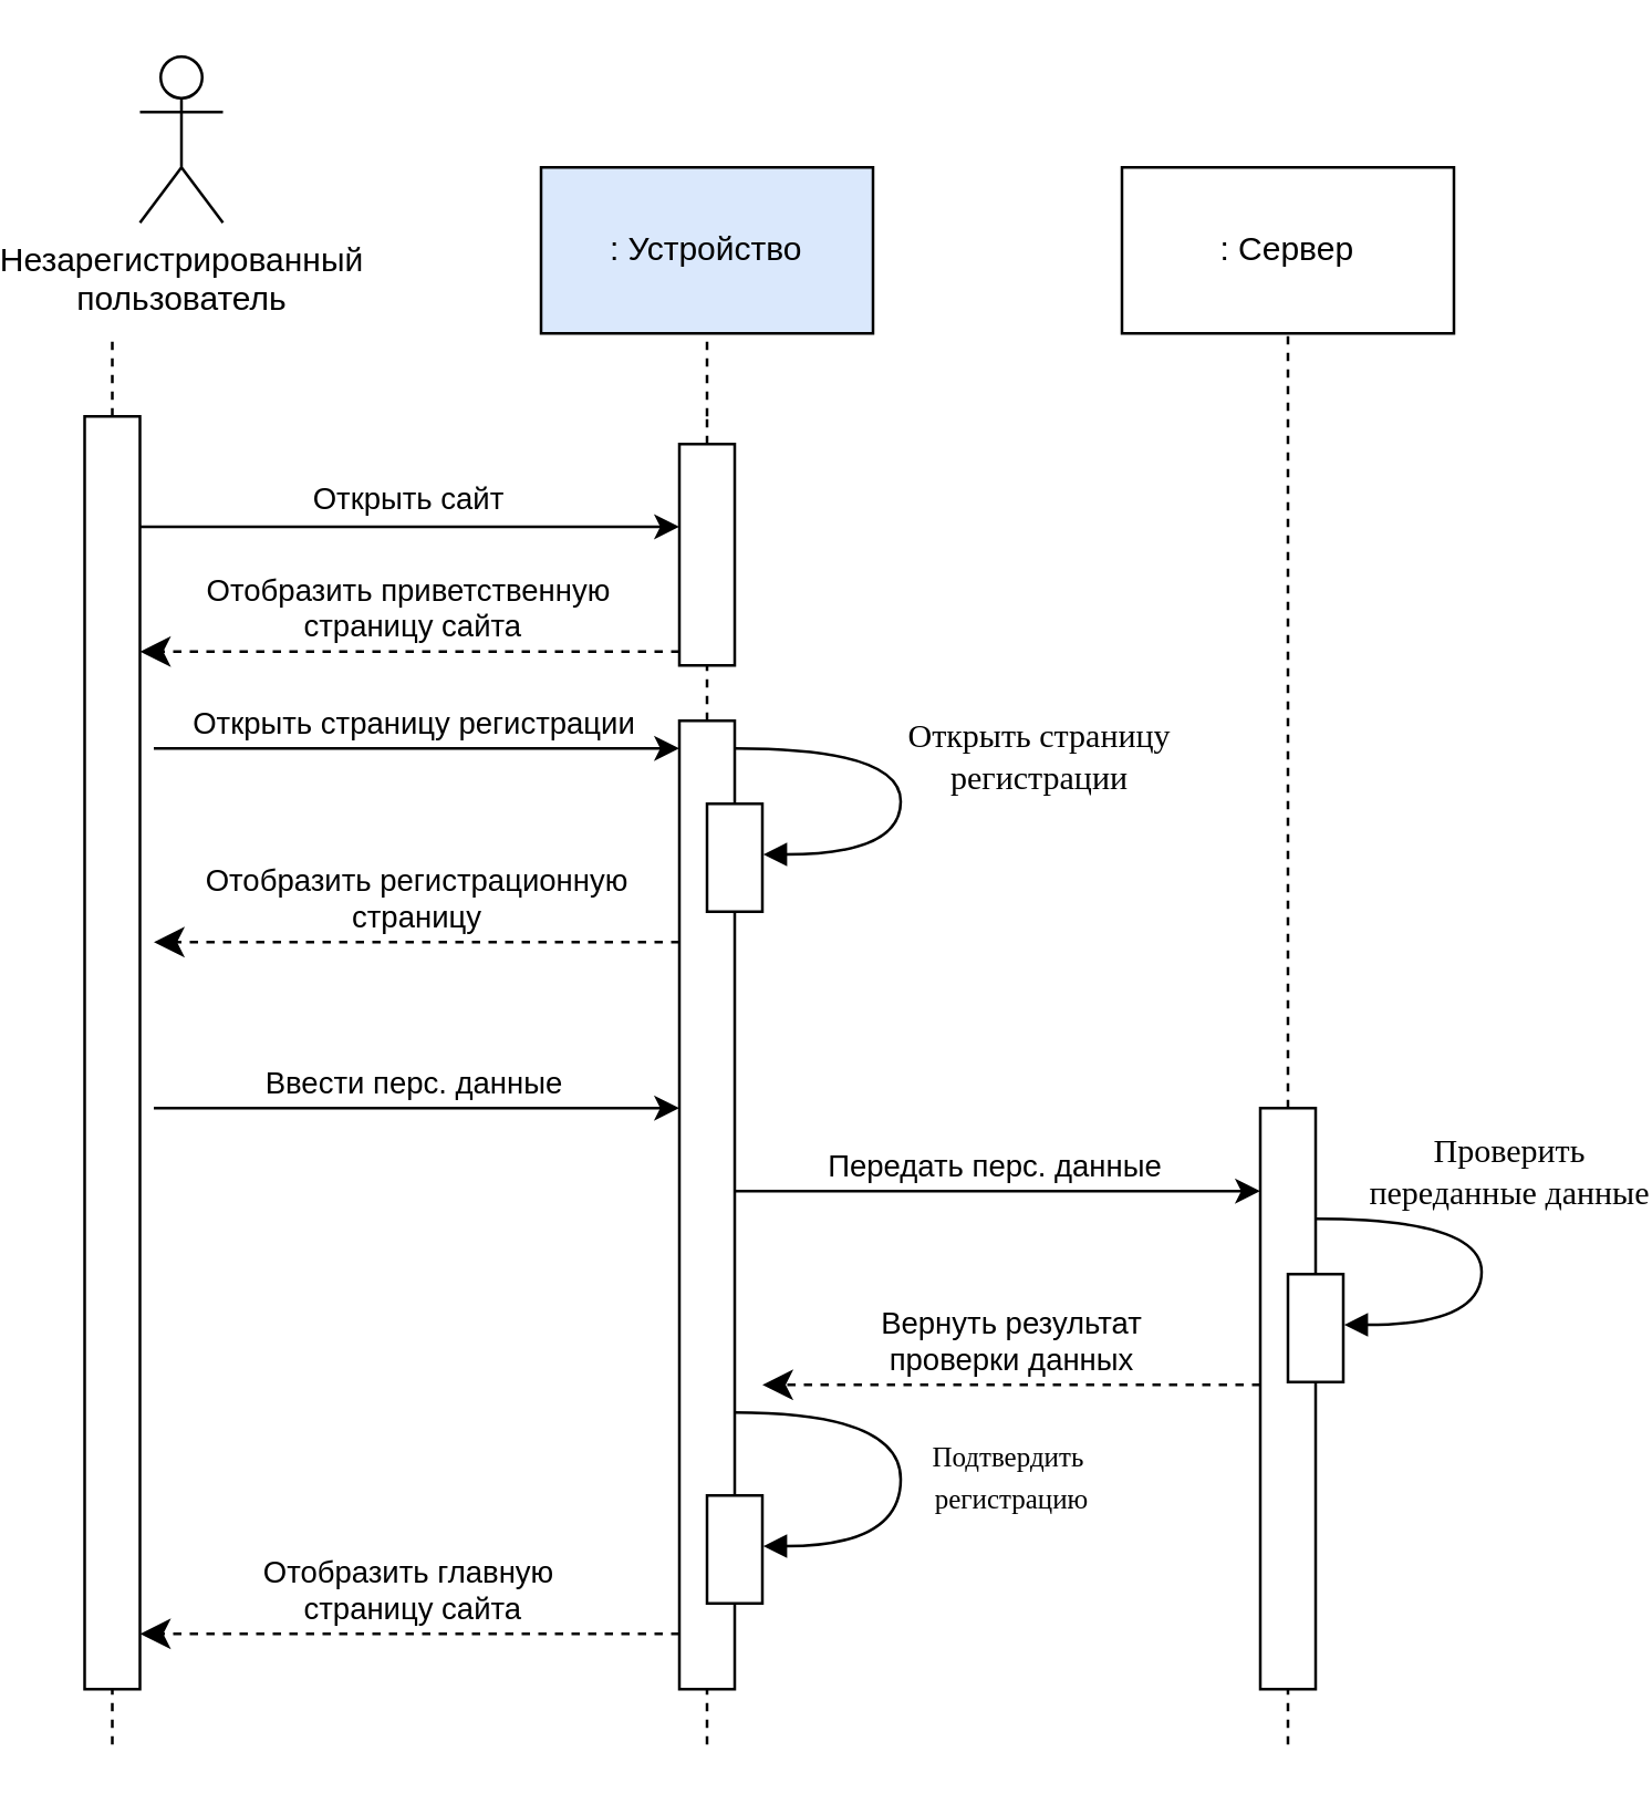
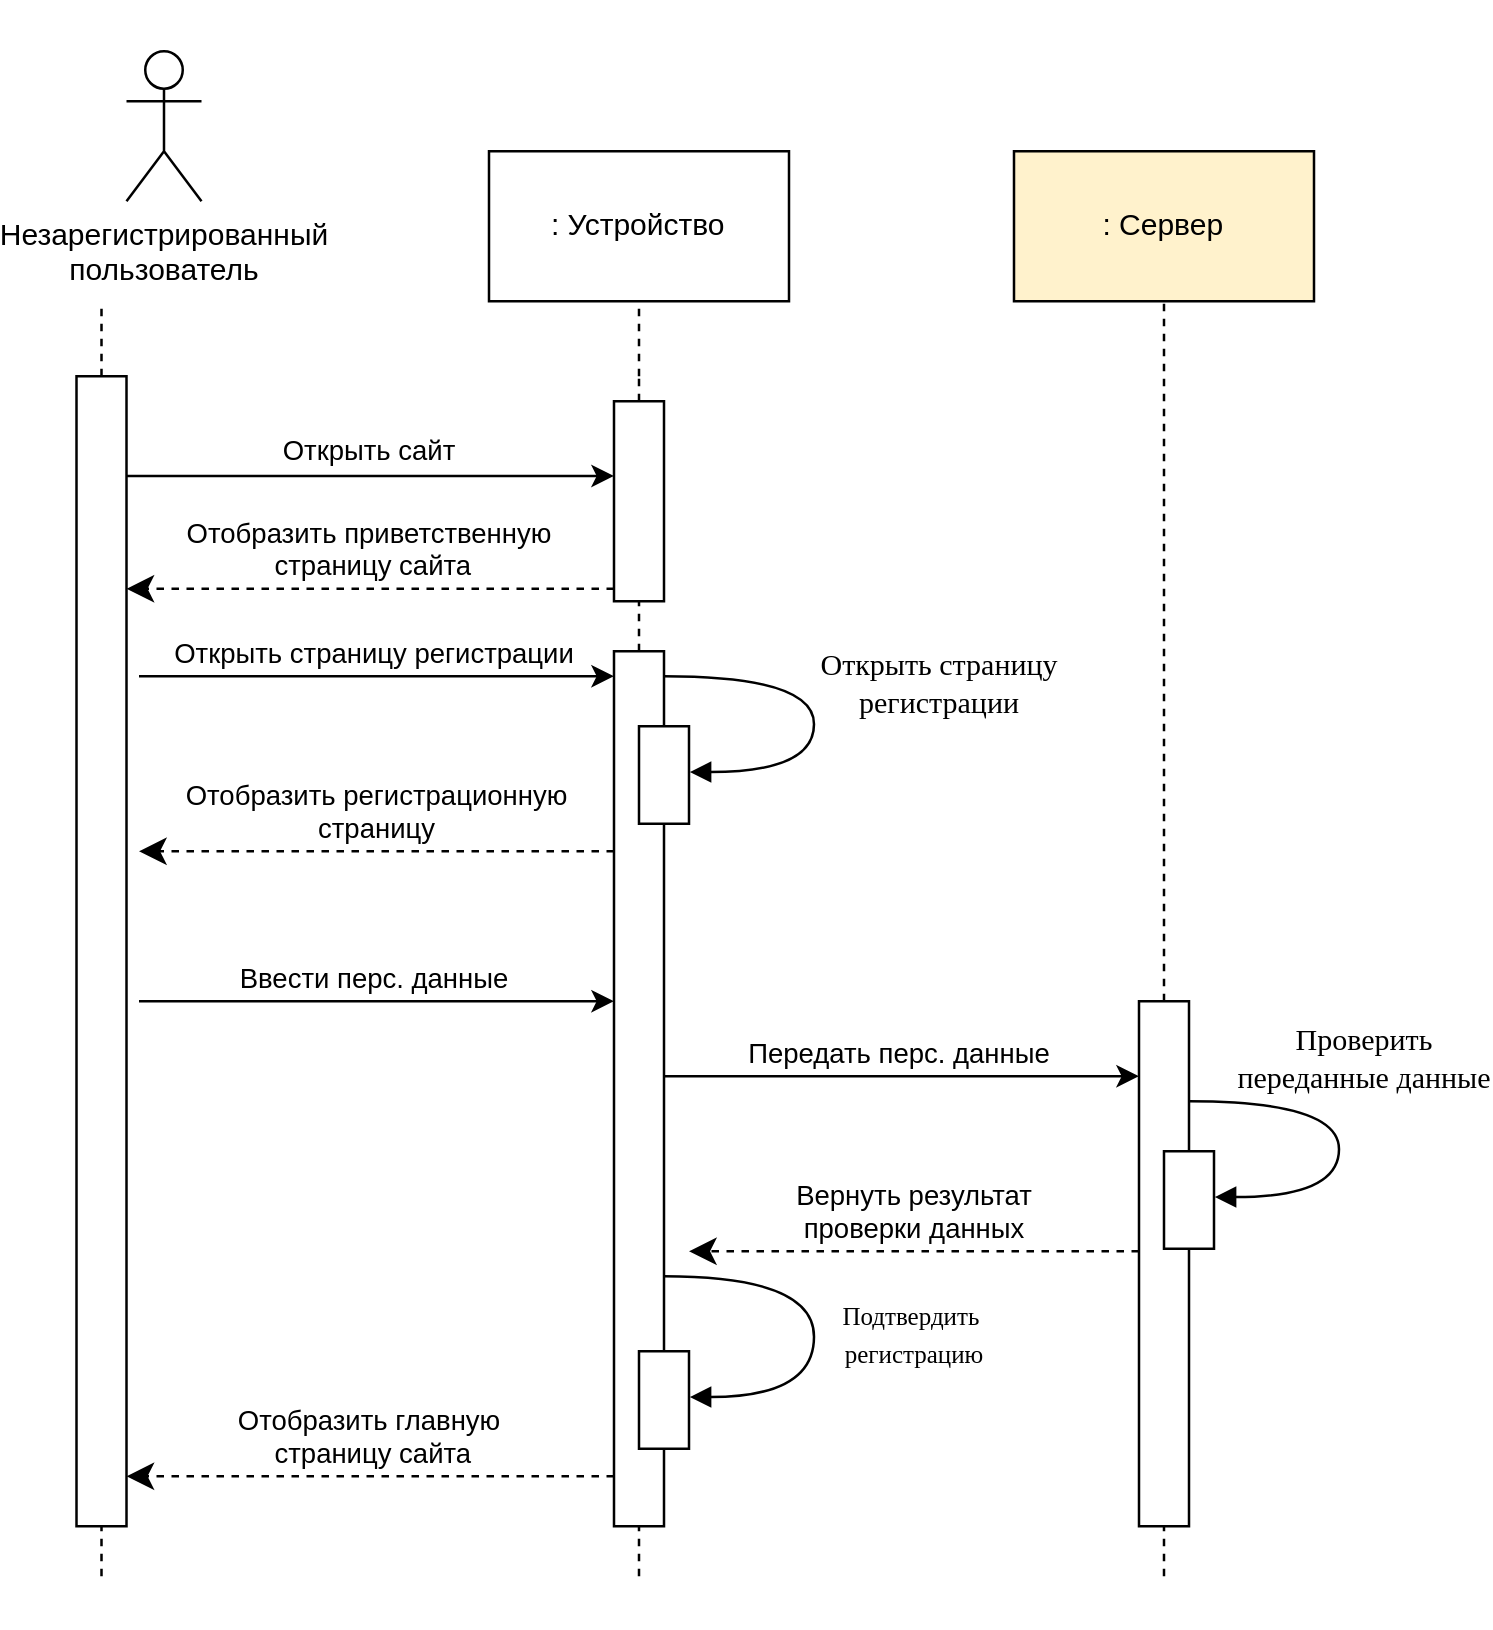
  <mxCell id="0" />
  <mxCell id="1" parent="0" />
  <mxCell id="2" value="" style="endArrow=none;dashed=1;html=1;rounded=0;" edge="1" parent="1" source="4"><mxGeometry width="50" height="50" relative="1" as="geometry"><mxPoint x="30" y="590" as="sourcePoint" /><mxPoint x="30" y="120" as="targetPoint" /></mxGeometry></mxCell>
  <mxCell id="3" value="" style="endArrow=none;dashed=1;html=1;rounded=0;" edge="1" parent="1" target="4"><mxGeometry width="50" height="50" relative="1" as="geometry"><mxPoint x="30" y="630" as="sourcePoint" /><mxPoint x="30" y="120" as="targetPoint" /></mxGeometry></mxCell>
  <mxCell id="4" value="" style="html=1;points=[[0,0,0,0,5],[0,1,0,0,-5],[1,0,0,0,5],[1,1,0,0,-5]];perimeter=orthogonalPerimeter;outlineConnect=0;targetShapes=umlLifeline;portConstraint=eastwest;newEdgeStyle={&quot;curved&quot;:0,&quot;rounded&quot;:0};" vertex="1" parent="1"><mxGeometry x="20" y="150" width="20" height="460" as="geometry" /></mxCell>
  <mxCell id="5" value="" style="endArrow=none;dashed=1;html=1;rounded=0;" edge="1" parent="1" source="7"><mxGeometry width="50" height="50" relative="1" as="geometry"><mxPoint x="455" y="590" as="sourcePoint" /><mxPoint x="455" y="120" as="targetPoint" /></mxGeometry></mxCell>
  <mxCell id="6" value="" style="endArrow=none;dashed=1;html=1;rounded=0;" edge="1" parent="1" target="7"><mxGeometry width="50" height="50" relative="1" as="geometry"><mxPoint x="455" y="630" as="sourcePoint" /><mxPoint x="455" y="120" as="targetPoint" /></mxGeometry></mxCell>
  <mxCell id="7" value="" style="html=1;points=[[0,0,0,0,5],[0,1,0,0,-5],[1,0,0,0,5],[1,1,0,0,-5]];perimeter=orthogonalPerimeter;outlineConnect=0;targetShapes=umlLifeline;portConstraint=eastwest;newEdgeStyle={&quot;curved&quot;:0,&quot;rounded&quot;:0};" vertex="1" parent="1"><mxGeometry x="445" y="400" width="20" height="210" as="geometry" /></mxCell>
  <mxCell id="8" value="Незарегистрированный&lt;br&gt;пользователь" style="shape=umlActor;verticalLabelPosition=bottom;verticalAlign=top;html=1;outlineConnect=0;" vertex="1" parent="1"><mxGeometry x="40" y="20" width="30" height="60" as="geometry" /></mxCell>
  <mxCell id="9" value="" style="endArrow=none;dashed=1;html=1;rounded=0;" edge="1" parent="1"><mxGeometry width="50" height="50" relative="1" as="geometry"><mxPoint x="245" y="150" as="sourcePoint" /><mxPoint x="245" y="120" as="targetPoint" /></mxGeometry></mxCell>
  <mxCell id="10" value="" style="endArrow=none;dashed=1;html=1;rounded=0;" edge="1" parent="1" source="28"><mxGeometry width="50" height="50" relative="1" as="geometry"><mxPoint x="245" y="630" as="sourcePoint" /><mxPoint x="245" y="150" as="targetPoint" /></mxGeometry></mxCell>
- <mxCell id="11" value=": Устройство" style="rounded=0;whiteSpace=wrap;html=1;fillColor=#dae8fc;" vertex="1" parent="1"><mxGeometry x="185" y="60" width="120" height="60" as="geometry" /></mxCell>
- <mxCell id="12" value=": Сервер" style="rounded=0;whiteSpace=wrap;html=1;" vertex="1" parent="1"><mxGeometry x="395" y="60" width="120" height="60" as="geometry" /></mxCell>
+ <mxCell id="11" value=": Устройство" style="rounded=0;whiteSpace=wrap;html=1;" vertex="1" parent="1"><mxGeometry x="185" y="60" width="120" height="60" as="geometry" /></mxCell>
+ <mxCell id="12" value=": Сервер" style="rounded=0;whiteSpace=wrap;html=1;fillColor=#fff2cc;" vertex="1" parent="1"><mxGeometry x="395" y="60" width="120" height="60" as="geometry" /></mxCell>
  <mxCell id="13" value="Открыть страницу&lt;br&gt;регистрации" style="html=1;verticalAlign=bottom;endArrow=block;labelBackgroundColor=none;fontFamily=Verdana;fontSize=12;elbow=vertical;edgeStyle=orthogonalEdgeStyle;curved=1;entryX=1;entryY=0.286;entryPerimeter=0;" edge="1" parent="1"><mxGeometry x="0.081" y="50" relative="1" as="geometry"><mxPoint x="255" y="270" as="sourcePoint" /><mxPoint x="265.333" y="308.333" as="targetPoint" /><Array as="points"><mxPoint x="315" y="270" /><mxPoint x="315" y="308" /></Array><mxPoint as="offset" /></mxGeometry></mxCell>
  <mxCell id="14" value="" style="endArrow=classic;html=1;rounded=0;entryX=0;entryY=0.095;entryDx=0;entryDy=0;entryPerimeter=0;" edge="1" parent="1" source="4"><mxGeometry width="50" height="50" relative="1" as="geometry"><mxPoint x="145" y="320" as="sourcePoint" /><mxPoint x="235" y="189.9" as="targetPoint" /></mxGeometry></mxCell>
  <mxCell id="15" value="Открыть сайт" style="edgeLabel;html=1;align=center;verticalAlign=middle;resizable=0;points=[];" vertex="1" connectable="0" parent="14"><mxGeometry x="-0.019" y="1" relative="1" as="geometry"><mxPoint y="-9" as="offset" /></mxGeometry></mxCell>
  <mxCell id="16" value="Отобразить приветственную&lt;br&gt;&amp;nbsp;страницу сайта" style="html=1;verticalAlign=bottom;endArrow=classic;dashed=1;endSize=8;curved=0;rounded=0;exitX=0;exitY=1;exitDx=0;exitDy=-5;exitPerimeter=0;endFill=1;" edge="1" parent="1" source="28" target="4"><mxGeometry relative="1" as="geometry"><mxPoint x="225" y="230" as="sourcePoint" /><mxPoint x="135" y="230" as="targetPoint" /></mxGeometry></mxCell>
  <mxCell id="17" value="" style="endArrow=classic;html=1;rounded=0;" edge="1" parent="1"><mxGeometry width="50" height="50" relative="1" as="geometry"><mxPoint x="45" y="270" as="sourcePoint" /><mxPoint x="235" y="270" as="targetPoint" /></mxGeometry></mxCell>
  <mxCell id="18" value="Открыть страницу регистрации" style="edgeLabel;html=1;align=center;verticalAlign=middle;resizable=0;points=[];" vertex="1" connectable="0" parent="17"><mxGeometry x="-0.173" y="-2" relative="1" as="geometry"><mxPoint x="14" y="-12" as="offset" /></mxGeometry></mxCell>
  <mxCell id="19" value="Отобразить регистрационную&lt;br&gt;&amp;nbsp;страницу&amp;nbsp;" style="html=1;verticalAlign=bottom;endArrow=classic;dashed=1;endSize=8;curved=0;rounded=0;endFill=1;" edge="1" parent="1"><mxGeometry relative="1" as="geometry"><mxPoint x="235" y="340" as="sourcePoint" /><mxPoint x="45" y="340" as="targetPoint" /></mxGeometry></mxCell>
  <mxCell id="20" value="" style="endArrow=classic;html=1;rounded=0;" edge="1" parent="1"><mxGeometry width="50" height="50" relative="1" as="geometry"><mxPoint x="45" y="400" as="sourcePoint" /><mxPoint x="235" y="400" as="targetPoint" /></mxGeometry></mxCell>
  <mxCell id="21" value="Ввести перс. данные" style="edgeLabel;html=1;align=center;verticalAlign=middle;resizable=0;points=[];" vertex="1" connectable="0" parent="20"><mxGeometry x="-0.173" y="-2" relative="1" as="geometry"><mxPoint x="14" y="-12" as="offset" /></mxGeometry></mxCell>
  <mxCell id="22" value="" style="endArrow=classic;html=1;rounded=0;" edge="1" parent="1" target="7"><mxGeometry width="50" height="50" relative="1" as="geometry"><mxPoint x="255" y="430" as="sourcePoint" /><mxPoint x="445" y="430" as="targetPoint" /></mxGeometry></mxCell>
  <mxCell id="23" value="Передать перс. данные" style="edgeLabel;html=1;align=center;verticalAlign=middle;resizable=0;points=[];" vertex="1" connectable="0" parent="22"><mxGeometry x="-0.173" y="-2" relative="1" as="geometry"><mxPoint x="14" y="-12" as="offset" /></mxGeometry></mxCell>
  <mxCell id="24" value="" style="html=1;points=[];perimeter=orthogonalPerimeter;rounded=0;shadow=0;comic=0;labelBackgroundColor=none;strokeWidth=1;fontFamily=Verdana;fontSize=12;align=center;" vertex="1" parent="1"><mxGeometry x="455" y="460" width="20" height="39" as="geometry" /></mxCell>
  <mxCell id="25" value="Проверить&lt;br&gt;переданные данные" style="html=1;verticalAlign=bottom;endArrow=block;labelBackgroundColor=none;fontFamily=Verdana;fontSize=12;elbow=vertical;edgeStyle=orthogonalEdgeStyle;curved=1;entryX=1;entryY=0.286;entryPerimeter=0;" edge="1" parent="1"><mxGeometry x="-0.189" y="10" relative="1" as="geometry"><mxPoint x="465" y="440" as="sourcePoint" /><mxPoint x="475.333" y="478.333" as="targetPoint" /><Array as="points"><mxPoint x="525" y="440" /><mxPoint x="525" y="478" /></Array><mxPoint as="offset" /></mxGeometry></mxCell>
  <mxCell id="26" value="Вернуть результат&lt;br&gt;проверки данных" style="html=1;verticalAlign=bottom;endArrow=classic;dashed=1;endSize=8;curved=0;rounded=0;endFill=1;" edge="1" parent="1" source="7"><mxGeometry relative="1" as="geometry"><mxPoint x="385" y="500" as="sourcePoint" /><mxPoint x="265" y="500" as="targetPoint" /></mxGeometry></mxCell>
  <mxCell id="27" value="" style="endArrow=none;dashed=1;html=1;rounded=0;" edge="1" parent="1" source="30" target="28"><mxGeometry width="50" height="50" relative="1" as="geometry"><mxPoint x="245" y="630" as="sourcePoint" /><mxPoint x="245" y="150" as="targetPoint" /></mxGeometry></mxCell>
  <mxCell id="28" value="" style="html=1;points=[[0,0,0,0,5],[0,1,0,0,-5],[1,0,0,0,5],[1,1,0,0,-5]];perimeter=orthogonalPerimeter;outlineConnect=0;targetShapes=umlLifeline;portConstraint=eastwest;newEdgeStyle={&quot;curved&quot;:0,&quot;rounded&quot;:0};" vertex="1" parent="1"><mxGeometry x="235" y="160" width="20" height="80" as="geometry" /></mxCell>
  <mxCell id="29" value="" style="endArrow=none;dashed=1;html=1;rounded=0;" edge="1" parent="1" target="30"><mxGeometry width="50" height="50" relative="1" as="geometry"><mxPoint x="245" y="630" as="sourcePoint" /><mxPoint x="245" y="240" as="targetPoint" /></mxGeometry></mxCell>
  <mxCell id="30" value="" style="html=1;points=[[0,0,0,0,5],[0,1,0,0,-5],[1,0,0,0,5],[1,1,0,0,-5]];perimeter=orthogonalPerimeter;outlineConnect=0;targetShapes=umlLifeline;portConstraint=eastwest;newEdgeStyle={&quot;curved&quot;:0,&quot;rounded&quot;:0};" vertex="1" parent="1"><mxGeometry x="235" y="260" width="20" height="350" as="geometry" /></mxCell>
  <mxCell id="31" value="" style="html=1;points=[];perimeter=orthogonalPerimeter;rounded=0;shadow=0;comic=0;labelBackgroundColor=none;strokeWidth=1;fontFamily=Verdana;fontSize=12;align=center;" vertex="1" parent="1"><mxGeometry x="245" y="290" width="20" height="39" as="geometry" /></mxCell>
  <mxCell id="32" value="" style="html=1;points=[];perimeter=orthogonalPerimeter;rounded=0;shadow=0;comic=0;labelBackgroundColor=none;strokeWidth=1;fontFamily=Verdana;fontSize=12;align=center;" vertex="1" parent="1"><mxGeometry x="245" y="540" width="20" height="39" as="geometry" /></mxCell>
  <mxCell id="33" value="&lt;font style=&quot;font-size: 10px;&quot;&gt;Подтвердить&amp;nbsp;&lt;br&gt;регистрацию&lt;/font&gt;" style="html=1;verticalAlign=bottom;endArrow=block;labelBackgroundColor=none;fontFamily=Verdana;fontSize=12;elbow=vertical;edgeStyle=orthogonalEdgeStyle;curved=1;entryX=1;entryY=0.286;entryPerimeter=0;" edge="1" parent="1" source="30"><mxGeometry x="0.266" y="40" relative="1" as="geometry"><mxPoint x="255" y="520" as="sourcePoint" /><mxPoint x="265.333" y="558.333" as="targetPoint" /><Array as="points"><mxPoint x="315" y="510" /><mxPoint x="315" y="558" /></Array><mxPoint as="offset" /></mxGeometry></mxCell>
  <mxCell id="34" value="Отобразить главную&lt;br&gt;&amp;nbsp;страницу сайта" style="html=1;verticalAlign=bottom;endArrow=classic;dashed=1;endSize=8;curved=0;rounded=0;exitX=0;exitY=1;exitDx=0;exitDy=-5;exitPerimeter=0;endFill=1;" edge="1" parent="1"><mxGeometry relative="1" as="geometry"><mxPoint x="235" y="590" as="sourcePoint" /><mxPoint x="40" y="590" as="targetPoint" /></mxGeometry></mxCell>
